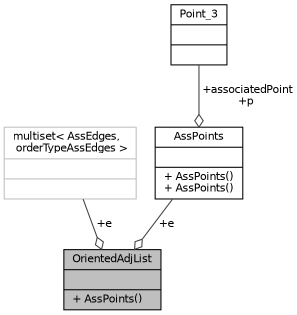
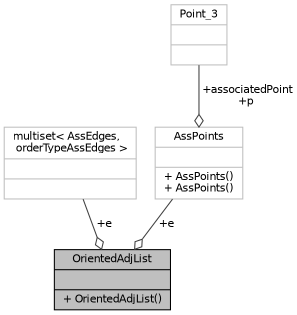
  digraph {
    node [color=black fontname=Helvetica fontsize=10 shape=record]
    edge [arrowhead=odiamond color=grey25 fontname=Helvetica fontsize=10 labelfontname=Helvetica labelfontsize=10 style=solid]
-   n1 [fillcolor=grey75 fontcolor=black height=0.2 label="{OrientedAdjList\n||+ AssPoints()\l}" style=filled width=0.4]
+   n1 [fillcolor=grey75 fontcolor=black height=0.2 label="{OrientedAdjList\n||+ OrientedAdjList()\l}" style=filled width=0.4]
    n2 [color=grey75 height=0.2 label="{multiset\< AssEdges,\l orderTypeAssEdges \>\n||}" width=0.4]
-   n3 [height=0.2 label="{AssPoints\n||+ AssPoints()\l+ AssPoints()\l}" width=0.4]
-   n4 [height=0.2 label="{Point_3\n||}" width=0.4]
+   n3 [color=grey75 height=0.2 label="{AssPoints\n||+ AssPoints()\l+ AssPoints()\l}" width=0.4]
+   n4 [color=grey75 height=0.2 label="{Point_3\n||}" width=0.4]
    n2 -> n1 [label=" +e"]
    n3 -> n1 [label=" +e"]
    n4 -> n3 [label=" +associatedPoint\n+p"]
  }
